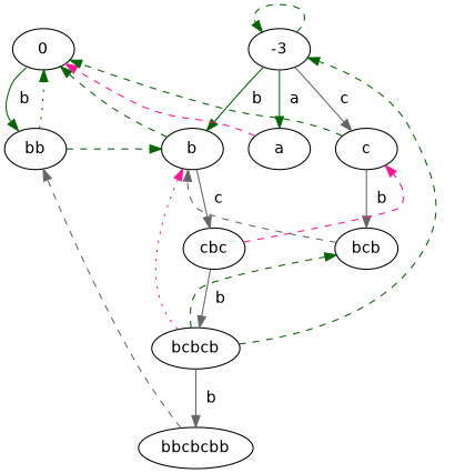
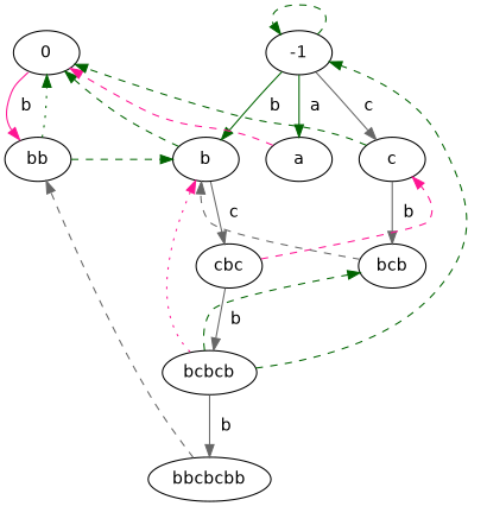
  digraph {
    fontname="DejaVu Sans"
    nodesep=0.3
    splines=true
    node [fontname="DejaVu Sans"]
    edge [color=darkgreen fontname="DejaVu Sans" style=dashed]
    0
    bb
    b
-   -1 [label=-3]
+   -1
    a
    c
    cbc
    bcb
    bcbcb
    bbcbcbb
-   0 -> bb [headport=nw label="  b  " tailport=sw style=""]
+   0 -> bb [color=deeppink headport=nw label="  b  " tailport=sw style=""]
    bb -> 0 [dir=forward style=dotted]
    bb -> b [constraint=false]
    b -> 0 [constraint=false]
    b -> cbc [color=gray40 label="  c  " style=""]
    -1 -> b [label="  b  " style=""]
    -1 -> -1 [constraint=false headport=nw tailport=ne]
    -1 -> a [label="  a  " style=""]
    -1 -> c [color=gray40 label="  c   " style=""]
    a -> 0 [color=deeppink constraint=false]
    c -> 0 [constraint=false]
    c -> bcb [color=gray40 label="  b  " style=""]
    cbc -> c [color=deeppink constraint=false]
    cbc -> bcbcb [color=gray40 label="  b  " style=""]
    bcb -> b [color=gray40 constraint=false]
    bcbcb -> b [color=deeppink style=dotted tailport=nw]
    bcbcb -> -1 [constraint=false]
    bcbcb -> bcb [constraint=false]
    bcbcb -> bbcbcbb [color=gray40 label="  b  " style=""]
    bbcbcbb -> bb [color=gray40 constraint=false]
  }
